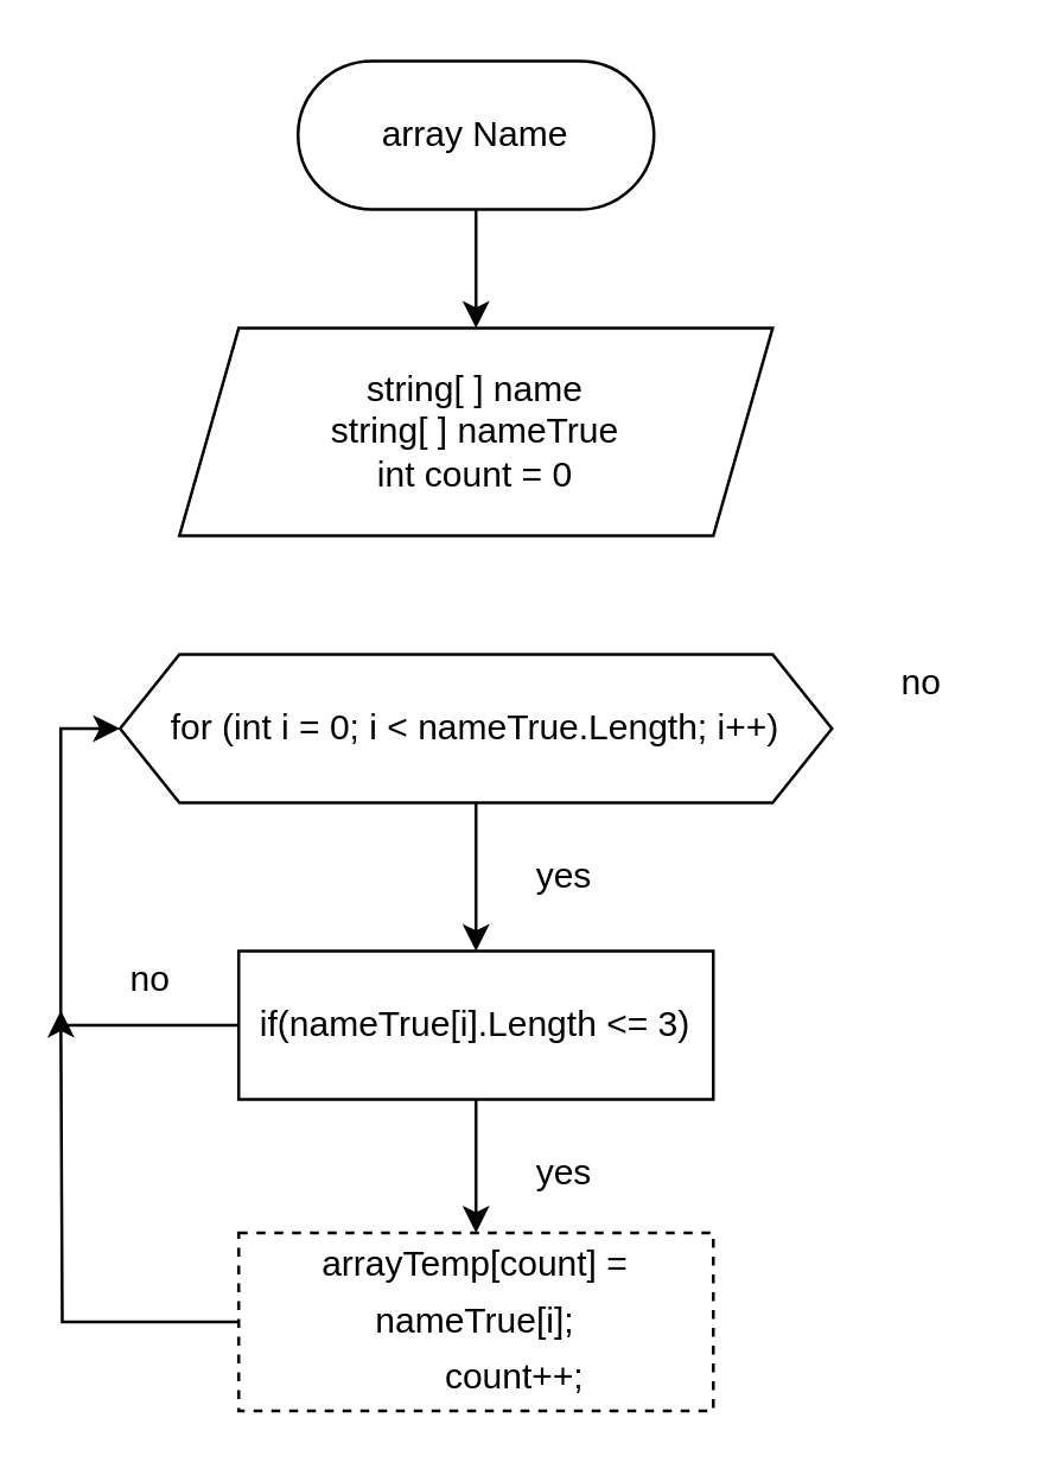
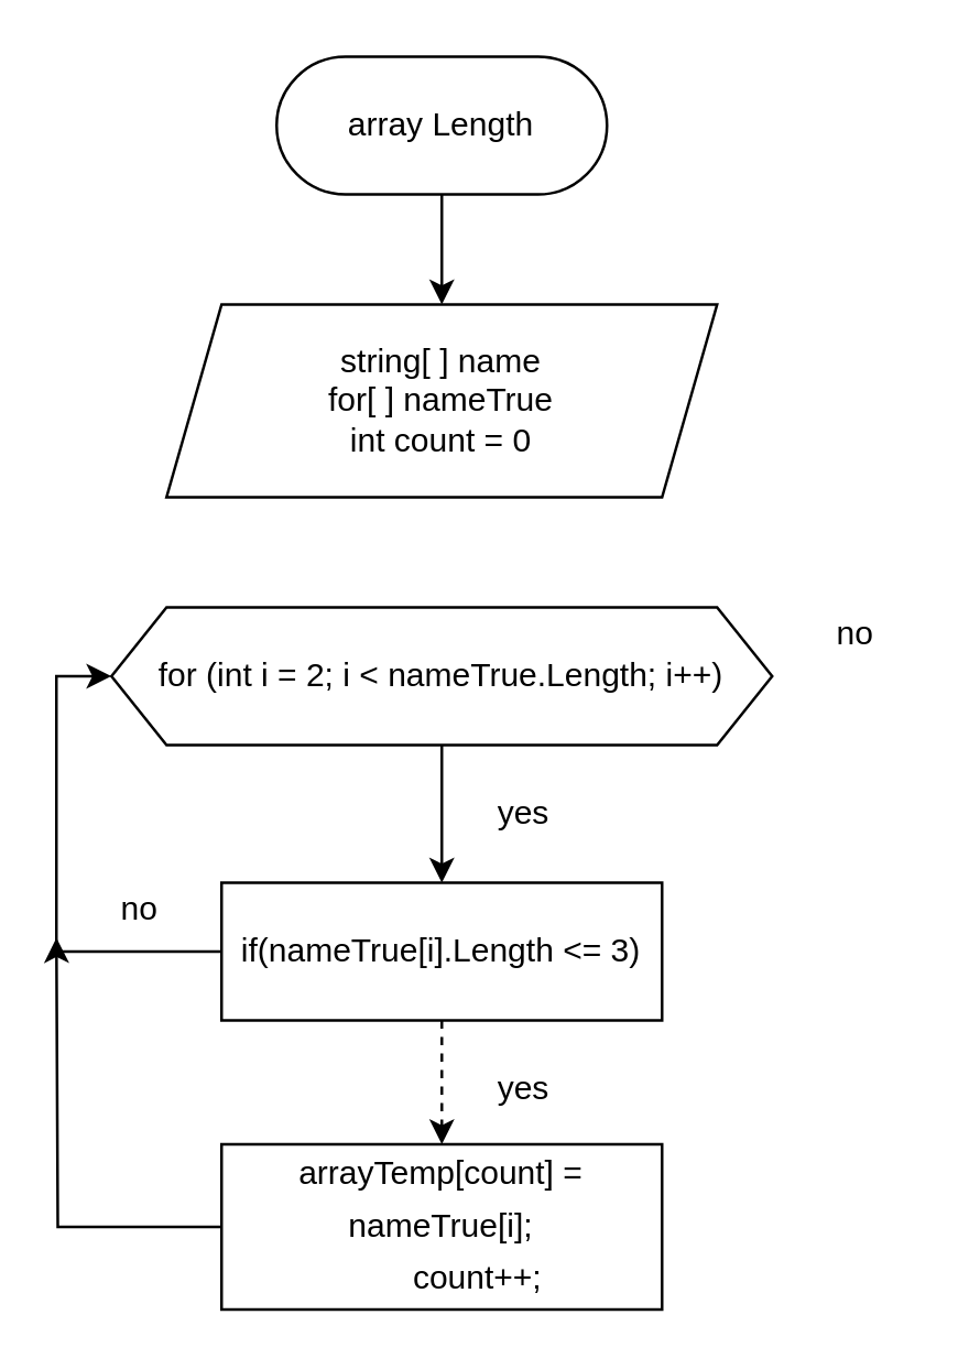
  <mxCell id="0" />
  <mxCell id="1" parent="0" />
  <mxCell id="2" value="" style="edgeStyle=orthogonalEdgeStyle;rounded=0;orthogonalLoop=1;jettySize=auto;html=1;" parent="1" source="3" target="4" edge="1"><mxGeometry relative="1" as="geometry" /></mxCell>
- <mxCell id="3" value="array Name" style="rounded=1;whiteSpace=wrap;html=1;arcSize=50;" parent="1" vertex="1"><mxGeometry x="100" y="20" width="120" height="50" as="geometry" /></mxCell>
- <mxCell id="4" value="&lt;span style=&quot;background-color: rgb(255, 255, 255);&quot;&gt;string[ ] name&lt;br&gt;&lt;/span&gt;&lt;span style=&quot;background-color: rgb(255, 255, 255);&quot;&gt;string[ ]&amp;nbsp;&lt;/span&gt;&lt;span style=&quot;background-color: rgb(255, 255, 255);&quot;&gt;nameTrue&lt;br&gt;int count = 0&lt;/span&gt;" style="shape=parallelogram;perimeter=parallelogramPerimeter;whiteSpace=wrap;html=1;fixedSize=1;rounded=1;arcSize=0;fontColor=#000000;" parent="1" vertex="1"><mxGeometry x="60" y="110" width="200" height="70" as="geometry" /></mxCell>
+ <mxCell id="3" value="array Length" style="rounded=1;whiteSpace=wrap;html=1;arcSize=50;" parent="1" vertex="1"><mxGeometry x="100" y="20" width="120" height="50" as="geometry" /></mxCell>
+ <mxCell id="4" value="&lt;span style=&quot;background-color: rgb(255, 255, 255);&quot;&gt;string[ ] name&lt;br&gt;&lt;/span&gt;&lt;span style=&quot;background-color: rgb(255, 255, 255);&quot;&gt;for[ ]&amp;nbsp;&lt;/span&gt;&lt;span style=&quot;background-color: rgb(255, 255, 255);&quot;&gt;nameTrue&lt;br&gt;int count = 0&lt;/span&gt;" style="shape=parallelogram;perimeter=parallelogramPerimeter;whiteSpace=wrap;html=1;fixedSize=1;rounded=1;arcSize=0;fontColor=#000000;" parent="1" vertex="1"><mxGeometry x="60" y="110" width="200" height="70" as="geometry" /></mxCell>
  <mxCell id="5" style="edgeStyle=orthogonalEdgeStyle;rounded=0;orthogonalLoop=1;jettySize=auto;html=1;exitX=0;exitY=0.5;exitDx=0;exitDy=0;entryX=0;entryY=0.5;entryDx=0;entryDy=0;fontFamily=Helvetica;fontSize=12;fontColor=#000000;" parent="1" source="7" target="9" edge="1"><mxGeometry relative="1" as="geometry" /></mxCell>
- <mxCell id="6" value="" style="edgeStyle=orthogonalEdgeStyle;rounded=0;orthogonalLoop=1;jettySize=auto;html=1;fontFamily=Helvetica;fontSize=12;fontColor=#000000;" parent="1" source="7" target="11" edge="1"><mxGeometry relative="1" as="geometry" /></mxCell>
+ <mxCell id="6" value="" style="edgeStyle=orthogonalEdgeStyle;rounded=0;orthogonalLoop=1;jettySize=auto;html=1;fontFamily=Helvetica;fontSize=12;fontColor=#000000;dashed=1;" parent="1" source="7" target="11" edge="1"><mxGeometry relative="1" as="geometry" /></mxCell>
  <mxCell id="7" value="&lt;div style=&quot;line-height: 19px;&quot;&gt;&lt;span style=&quot;background-color: rgb(255, 255, 255);&quot;&gt;&lt;font color=&quot;#000000&quot; style=&quot;font-size: 12px;&quot;&gt;if(nameTrue[i].Length &amp;lt;= 3)&lt;/font&gt;&lt;/span&gt;&lt;/div&gt;" style="whiteSpace=wrap;html=1;arcSize=0;rounded=0;" parent="1" vertex="1"><mxGeometry x="80" y="320" width="160" height="50" as="geometry" /></mxCell>
  <mxCell id="8" value="" style="edgeStyle=orthogonalEdgeStyle;rounded=0;orthogonalLoop=1;jettySize=auto;html=1;fontFamily=Helvetica;fontSize=12;fontColor=#000000;" parent="1" source="9" target="7" edge="1"><mxGeometry relative="1" as="geometry" /></mxCell>
- <mxCell id="9" value="&lt;div style=&quot;line-height: 19px;&quot;&gt;&lt;span style=&quot;background-color: rgb(255, 255, 255);&quot;&gt;&lt;font style=&quot;font-size: 12px;&quot;&gt;for (int i = 0; i &amp;lt;&amp;nbsp;&lt;/font&gt;&lt;/span&gt;nameTrue.Length; i++)&lt;/div&gt;" style="shape=hexagon;perimeter=hexagonPerimeter2;whiteSpace=wrap;html=1;fixedSize=1;labelBackgroundColor=#FFFFFF;fontFamily=Helvetica;fontSize=12;fontColor=#000000;fillColor=none;" parent="1" vertex="1"><mxGeometry x="40" y="220" width="240" height="50" as="geometry" /></mxCell>
+ <mxCell id="9" value="&lt;div style=&quot;line-height: 19px;&quot;&gt;&lt;span style=&quot;background-color: rgb(255, 255, 255);&quot;&gt;&lt;font style=&quot;font-size: 12px;&quot;&gt;for (int i = 2; i &amp;lt;&amp;nbsp;&lt;/font&gt;&lt;/span&gt;nameTrue.Length; i++)&lt;/div&gt;" style="shape=hexagon;perimeter=hexagonPerimeter2;whiteSpace=wrap;html=1;fixedSize=1;labelBackgroundColor=#FFFFFF;fontFamily=Helvetica;fontSize=12;fontColor=#000000;fillColor=none;" parent="1" vertex="1"><mxGeometry x="40" y="220" width="240" height="50" as="geometry" /></mxCell>
  <mxCell id="10" style="edgeStyle=orthogonalEdgeStyle;rounded=0;orthogonalLoop=1;jettySize=auto;html=1;exitX=0;exitY=0.5;exitDx=0;exitDy=0;fontFamily=Helvetica;fontSize=12;fontColor=#000000;" parent="1" source="11" edge="1"><mxGeometry relative="1" as="geometry"><mxPoint x="20" y="340" as="targetPoint" /></mxGeometry></mxCell>
- <mxCell id="11" value="&lt;div style=&quot;line-height: 19px;&quot;&gt;&lt;div style=&quot;&quot;&gt;&lt;span style=&quot;background-color: rgb(255, 255, 255);&quot;&gt;&lt;font color=&quot;#000000&quot; style=&quot;font-size: 12px;&quot;&gt;arrayTemp[count] = nameTrue[i];&lt;/font&gt;&lt;/span&gt;&lt;/div&gt;&lt;div style=&quot;&quot;&gt;&lt;span style=&quot;background-color: rgb(255, 255, 255);&quot;&gt;&lt;font color=&quot;#000000&quot; style=&quot;font-size: 12px;&quot;&gt;&amp;nbsp; &amp;nbsp; &amp;nbsp; &amp;nbsp; count++;&lt;/font&gt;&lt;/span&gt;&lt;/div&gt;&lt;/div&gt;" style="whiteSpace=wrap;html=1;rounded=1;arcSize=0;dashed=1;" parent="1" vertex="1"><mxGeometry x="80" y="415" width="160" height="60" as="geometry" /></mxCell>
+ <mxCell id="11" value="&lt;div style=&quot;line-height: 19px;&quot;&gt;&lt;div style=&quot;&quot;&gt;&lt;span style=&quot;background-color: rgb(255, 255, 255);&quot;&gt;&lt;font color=&quot;#000000&quot; style=&quot;font-size: 12px;&quot;&gt;arrayTemp[count] = nameTrue[i];&lt;/font&gt;&lt;/span&gt;&lt;/div&gt;&lt;div style=&quot;&quot;&gt;&lt;span style=&quot;background-color: rgb(255, 255, 255);&quot;&gt;&lt;font color=&quot;#000000&quot; style=&quot;font-size: 12px;&quot;&gt;&amp;nbsp; &amp;nbsp; &amp;nbsp; &amp;nbsp; count++;&lt;/font&gt;&lt;/span&gt;&lt;/div&gt;&lt;/div&gt;" style="whiteSpace=wrap;html=1;rounded=1;arcSize=0;" parent="1" vertex="1"><mxGeometry x="80" y="415" width="160" height="60" as="geometry" /></mxCell>
  <mxCell id="12" value="yes" style="text;html=1;strokeColor=none;fillColor=none;align=center;verticalAlign=middle;whiteSpace=wrap;rounded=0;labelBackgroundColor=#FFFFFF;fontFamily=Helvetica;fontSize=12;fontColor=#000000;" parent="1" vertex="1"><mxGeometry x="160" y="380" width="60" height="30" as="geometry" /></mxCell>
  <mxCell id="13" value="no" style="text;html=1;align=center;verticalAlign=middle;resizable=0;points=[];autosize=1;strokeColor=none;fillColor=none;fontSize=12;fontFamily=Helvetica;fontColor=#000000;" parent="1" vertex="1"><mxGeometry x="30" y="315" width="40" height="30" as="geometry" /></mxCell>
  <mxCell id="14" value="no" style="text;html=1;align=center;verticalAlign=middle;resizable=0;points=[];autosize=1;strokeColor=none;fillColor=none;fontSize=12;fontFamily=Helvetica;fontColor=#000000;" parent="1" vertex="1"><mxGeometry x="290" y="215" width="40" height="30" as="geometry" /></mxCell>
  <mxCell id="15" value="yes" style="text;html=1;strokeColor=none;fillColor=none;align=center;verticalAlign=middle;whiteSpace=wrap;rounded=0;labelBackgroundColor=#FFFFFF;fontFamily=Helvetica;fontSize=12;fontColor=#000000;" parent="1" vertex="1"><mxGeometry x="160" y="280" width="60" height="30" as="geometry" /></mxCell>
